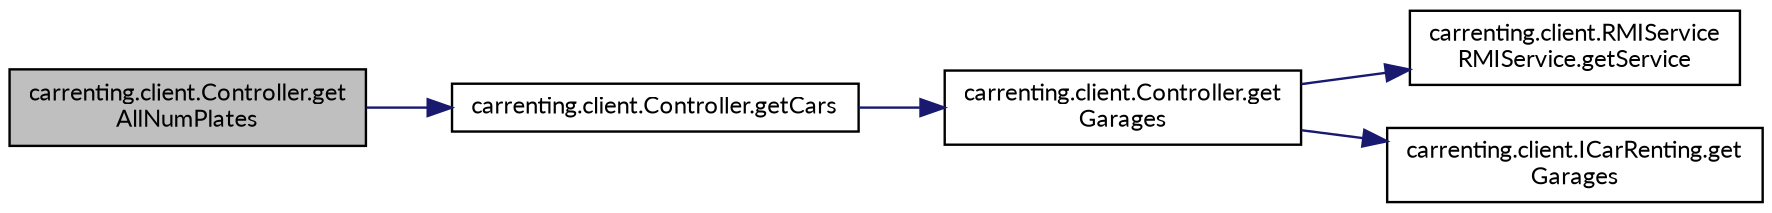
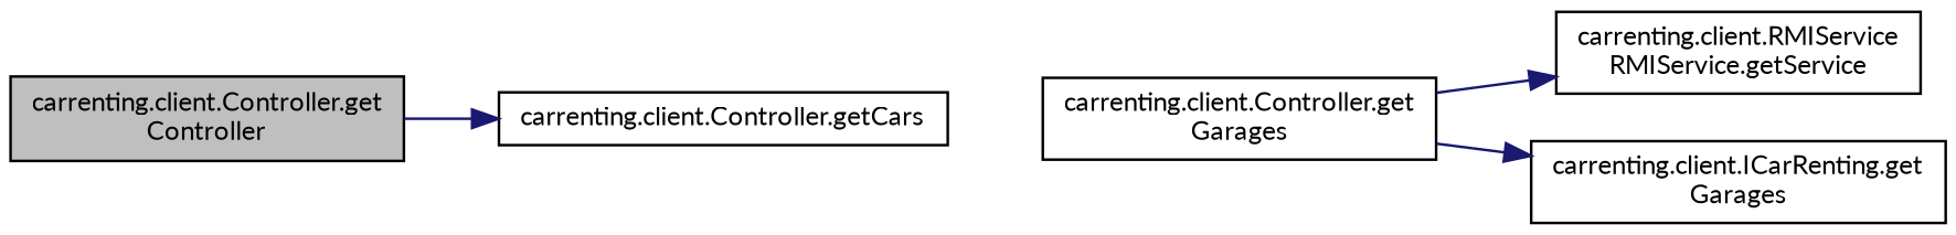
  digraph {
    fontname=Lato
    rankdir=LR
    node [color=black fillcolor=white fontname=Lato fontsize=10 shape=record style=filled]
    edge [color=midnightblue fontname=Lato fontsize=10 labelfontname=Helvetica labelfontsize=10 style=solid]
-   n1 [fillcolor=grey75 fontcolor=black height=0.2 label="carrenting.client.Controller.get\lAllNumPlates" width=0.4]
+   n1 [fillcolor=grey75 fontcolor=black height=0.2 label="carrenting.client.Controller.get\lController" width=0.4]
    n2 [height=0.2 label="carrenting.client.Controller.getCars" width=0.4]
    n3 [height=0.2 label="carrenting.client.Controller.get\lGarages" width=0.4]
    n4 [height=0.2 label="carrenting.client.RMIService\lRMIService.getService" width=0.4]
    n5 [height=0.2 label="carrenting.client.ICarRenting.get\lGarages" width=0.4]
    n1 -> n2
-   n2 -> n3
    n3 -> n4
    n3 -> n5
  }
